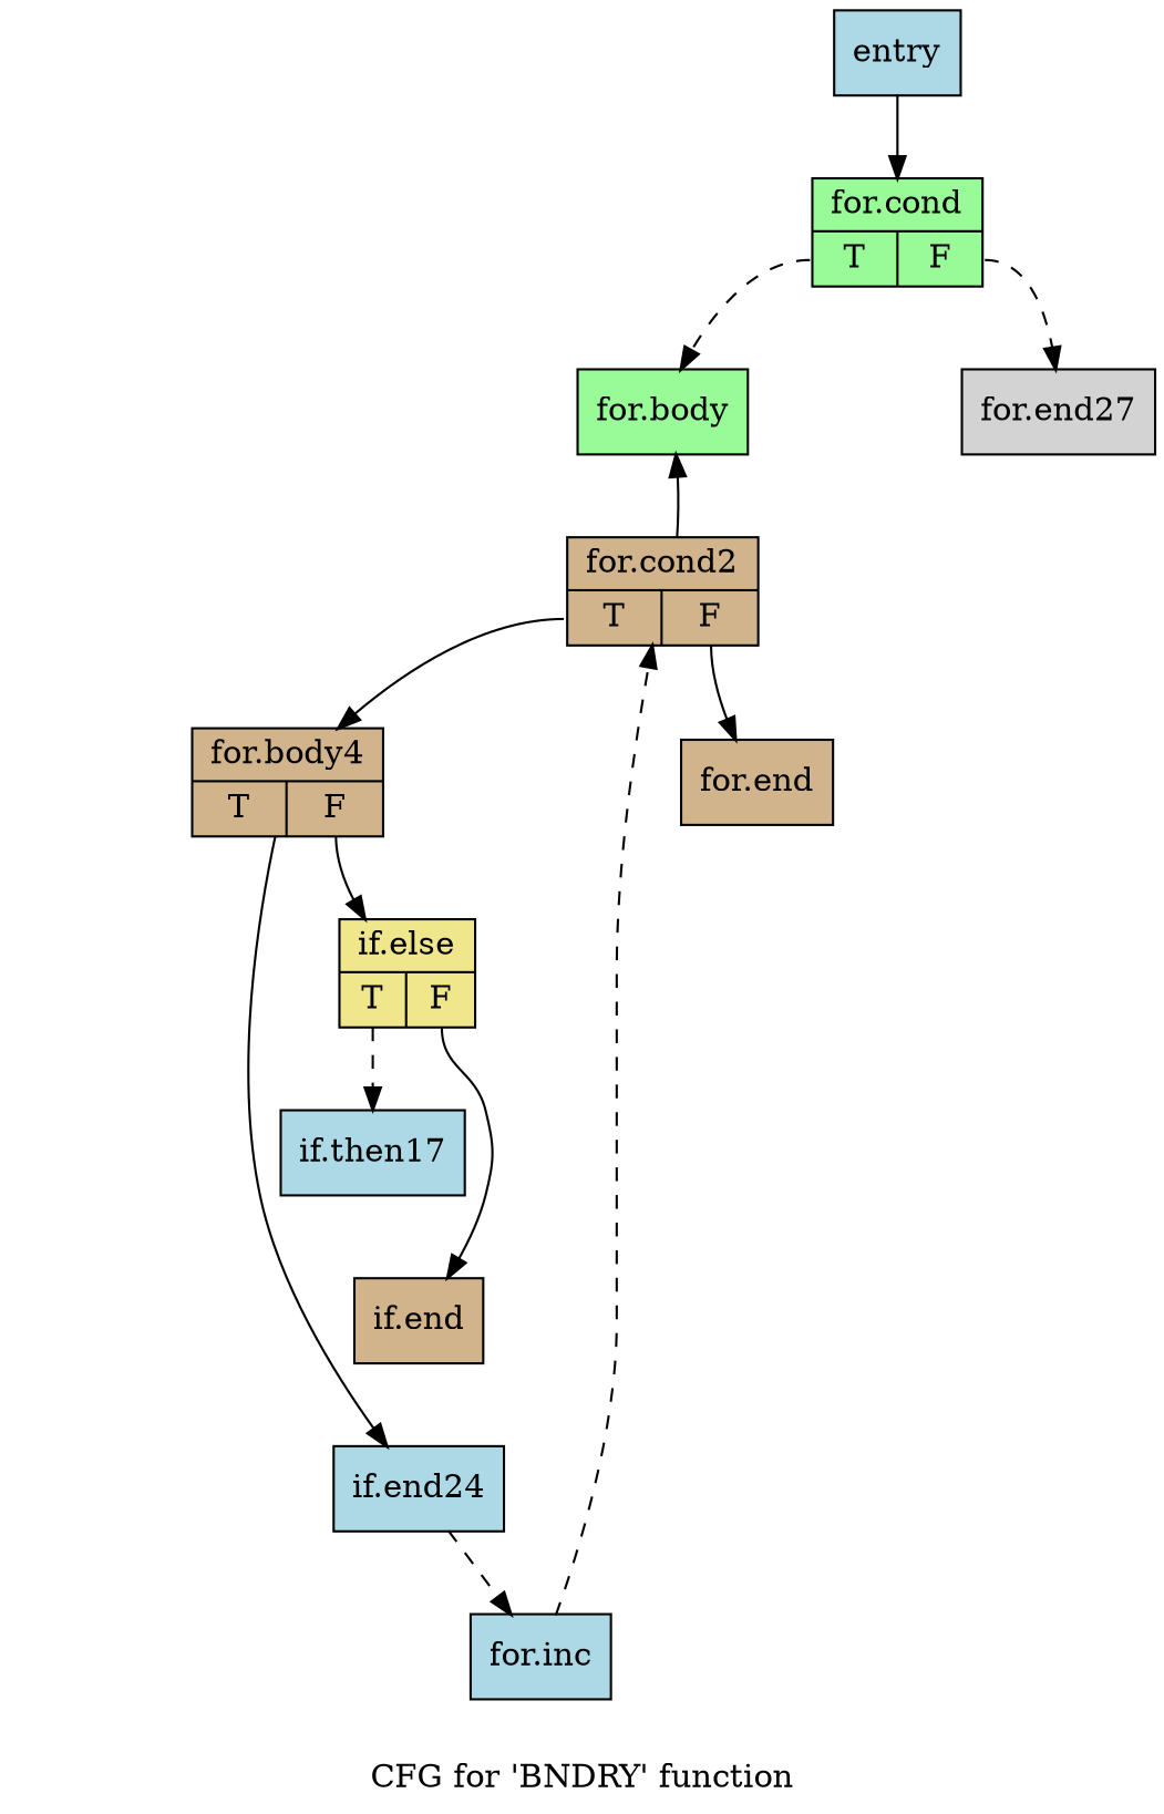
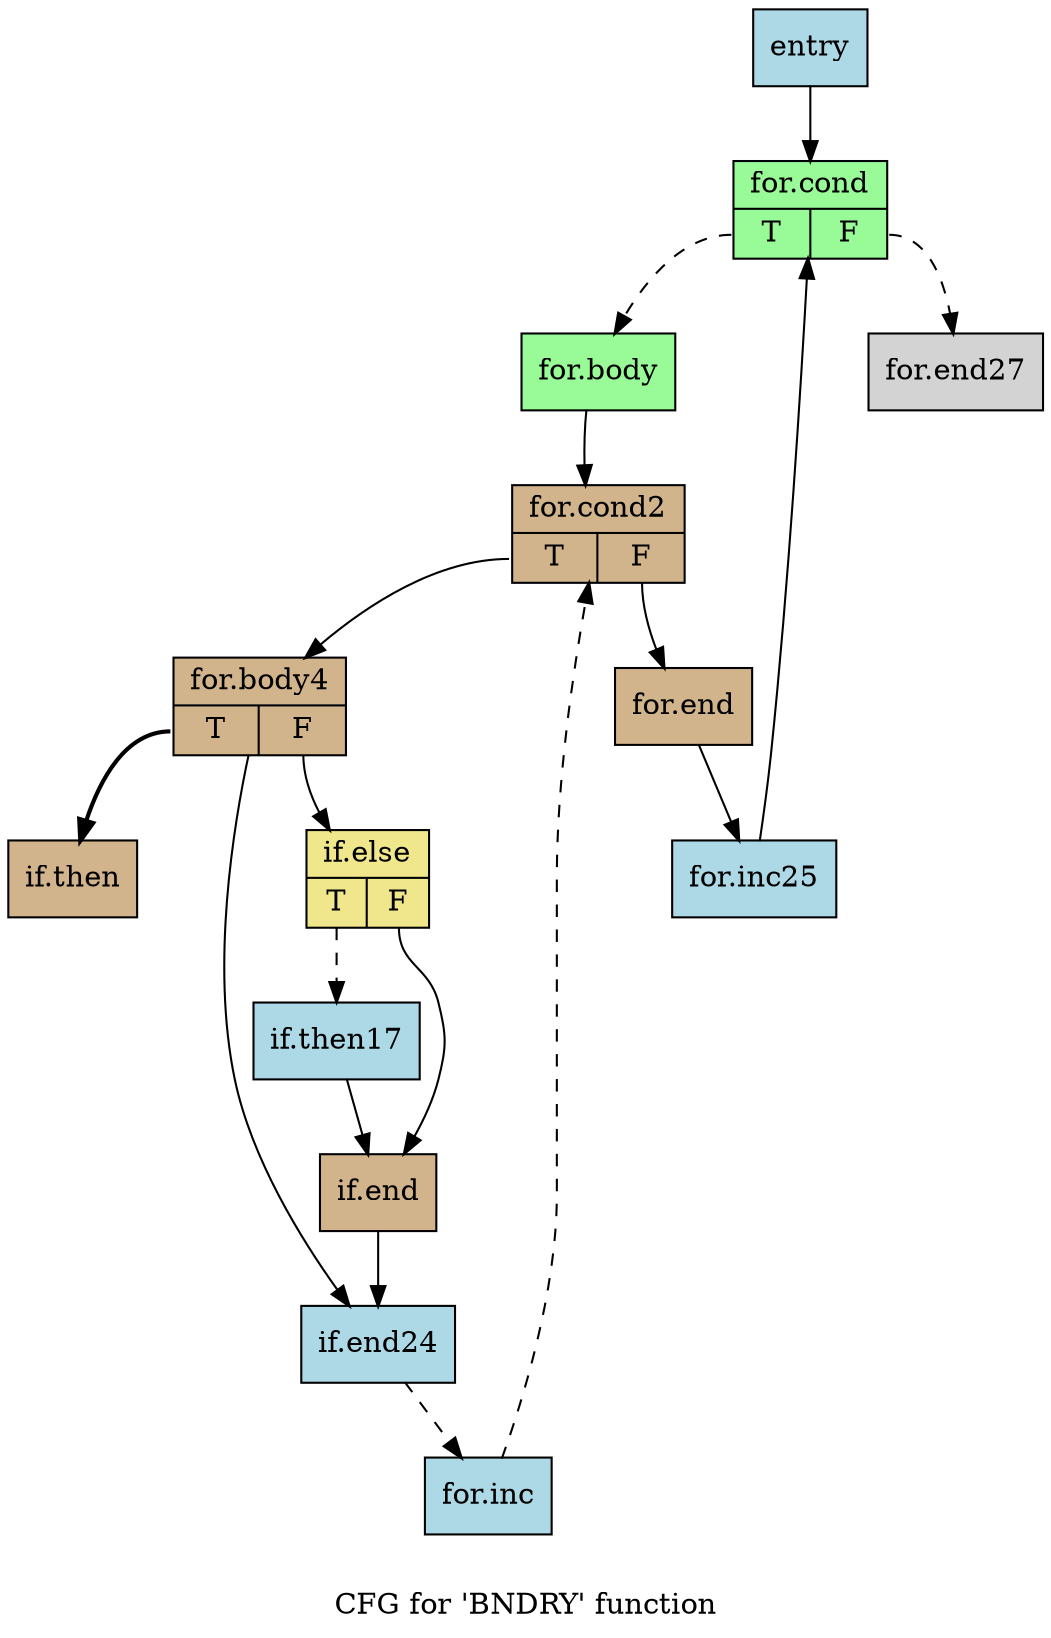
  digraph {
    label="CFG for 'BNDRY' function"
    node [fillcolor=lightblue shape=record style=filled]
    edge [style=solid]
    n1 [label="{entry}"]
    n2 [fillcolor=palegreen label="{for.cond|{<s0>T|<s1>F}}"]
    n3 [fillcolor=palegreen label="{for.body}"]
    n4 [fillcolor=lightgrey label="{for.end27}"]
    n5 [fillcolor=tan label="{for.cond2|{<s0>T|<s1>F}}"]
    n6 [fillcolor=tan label="{for.body4|{<s0>T|<s1>F}}"]
    n7 [fillcolor=tan label="{for.end}"]
+   n8 [fillcolor=tan label="{if.then}"]
    n9 [fillcolor=khaki label="{if.else|{<s0>T|<s1>F}}"]
    n10 [label="{if.end24}"]
+   n11 [label="{for.inc25}"]
    n12 [label="{if.then17}"]
    n13 [fillcolor=tan label="{if.end}"]
    n14 [label="{for.inc}"]
    n1 -> n2
    n2 -> n3 [style=dashed tailport=s0]
    n2 -> n4 [style=dashed tailport=s1]
-   n5 -> n3
+   n3 -> n5
    n5 -> n6 [tailport=s0]
    n5 -> n7 [tailport=s1]
+   n6 -> n8 [style=bold tailport=s0]
    n6 -> n9 [tailport=s1]
    n6 -> n10
+   n7 -> n11
    n9 -> n12 [style=dashed tailport=s0]
    n9 -> n13 [tailport=s1]
    n10 -> n14 [style=dashed]
+   n11 -> n2
+   n12 -> n13
+   n13 -> n10
    n14 -> n5 [style=dashed]
  }
